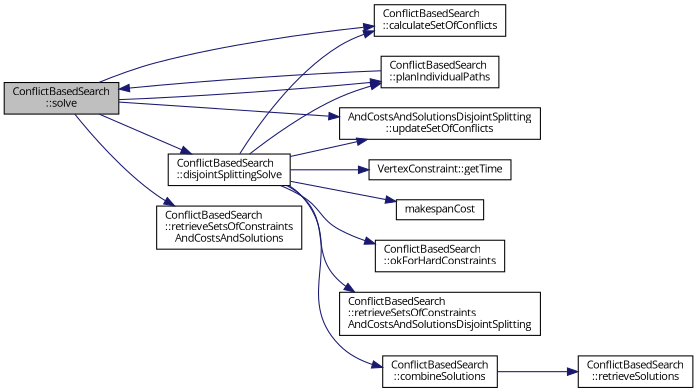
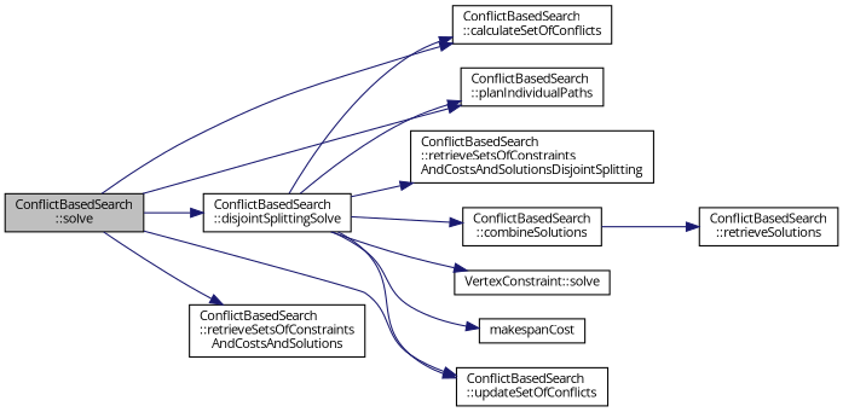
  digraph {
    fontname="Open Sans"
    rankdir=LR
    node [color=black fillcolor=white fontname="Open Sans" fontsize=10 shape=record style=filled]
    edge [color=midnightblue fontname="Open Sans" fontsize=10 labelfontname=Helvetica labelfontsize=10 style=solid]
    n1 [fillcolor=grey75 fontcolor=black height=0.2 label="ConflictBasedSearch\l::solve" width=0.4]
    n2 [height=0.2 label="ConflictBasedSearch\l::calculateSetOfConflicts" width=0.4]
    n3 [height=0.2 label="ConflictBasedSearch\l::disjointSplittingSolve" width=0.4]
    n4 [height=0.2 label="ConflictBasedSearch\l::planIndividualPaths" width=0.4]
-   n5 [height=0.2 label="AndCostsAndSolutionsDisjointSplitting\l::updateSetOfConflicts" width=0.4]
+   n5 [height=0.2 label="ConflictBasedSearch\l::updateSetOfConflicts" width=0.4]
    n6 [height=0.2 label="ConflictBasedSearch\l::retrieveSetsOfConstraints\lAndCostsAndSolutions" width=0.4]
    n7 [height=0.2 label="ConflictBasedSearch\l::combineSolutions" width=0.4]
    n8 [height=0.2 label="ConflictBasedSearch\l::retrieveSolutions" width=0.4]
-   n9 [height=0.2 label="VertexConstraint::getTime" width=0.4]
+   n9 [height=0.2 label="VertexConstraint::solve" width=0.4]
    n10 [height=0.2 label=makespanCost width=0.4]
-   n11 [height=0.2 label="ConflictBasedSearch\l::okForHardConstraints" width=0.4]
    n12 [height=0.2 label="ConflictBasedSearch\l::retrieveSetsOfConstraints\lAndCostsAndSolutionsDisjointSplitting" width=0.4]
    n1 -> n2
    n1 -> n3
    n1 -> n4
    n1 -> n5
    n1 -> n6
    n3 -> n2
    n3 -> n4
    n3 -> n5
    n3 -> n7
    n3 -> n9
    n3 -> n10
-   n3 -> n11
    n3 -> n12
-   n4 -> n1
    n7 -> n8
  }
